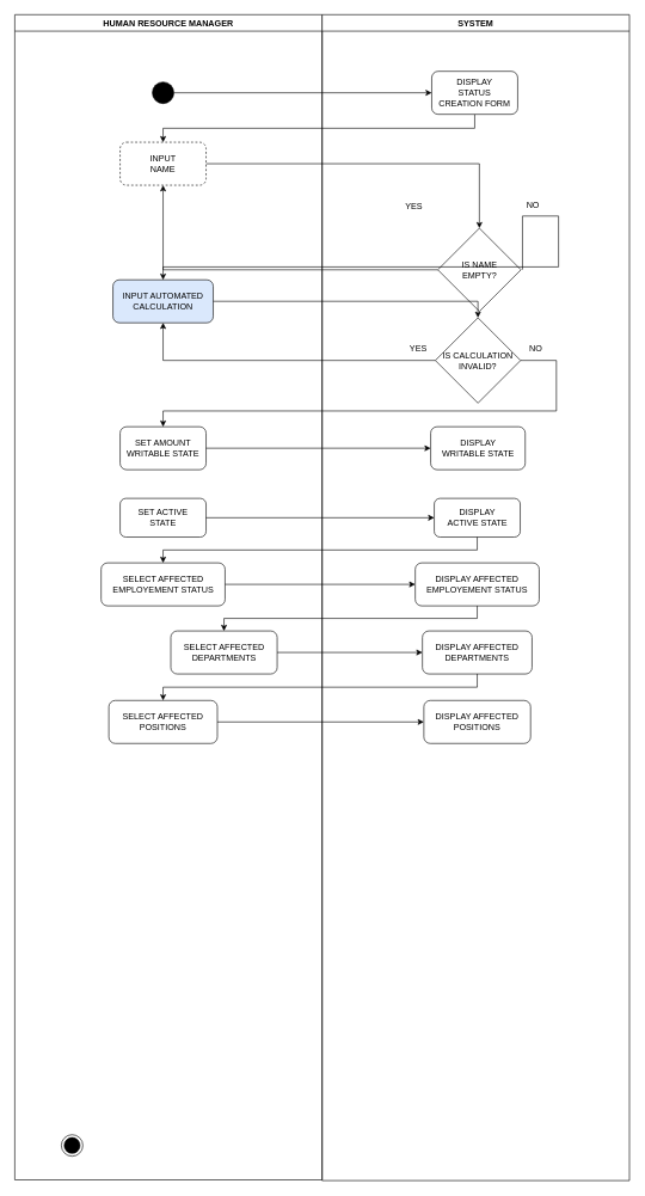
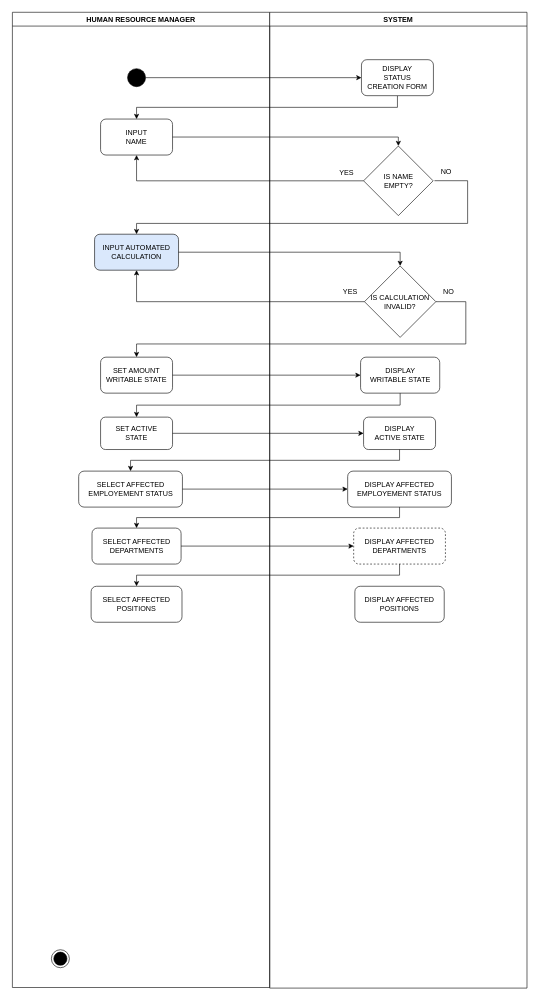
  <mxCell id="0" />
  <mxCell id="1" parent="0" />
  <mxCell id="2" value="HUMAN RESOURCE MANAGER" style="swimlane;whiteSpace=wrap;html=1;" vertex="1" parent="1"><mxGeometry x="20" y="20" width="429" height="1626" as="geometry" /></mxCell>
  <mxCell id="3" value="" style="ellipse;fillColor=strokeColor;" vertex="1" parent="2"><mxGeometry x="192" y="94" width="30" height="30" as="geometry" /></mxCell>
  <mxCell id="4" value="" style="ellipse;html=1;shape=endState;fillColor=strokeColor;" vertex="1" parent="2"><mxGeometry x="65" y="1563" width="30" height="30" as="geometry" /></mxCell>
- <mxCell id="5" value="INPUT&lt;br&gt;NAME" style="rounded=1;whiteSpace=wrap;html=1;dashed=1;" vertex="1" parent="2"><mxGeometry x="147" y="178" width="120" height="60" as="geometry" /></mxCell>
+ <mxCell id="5" value="INPUT&lt;br&gt;NAME" style="rounded=1;whiteSpace=wrap;html=1;" vertex="1" parent="2"><mxGeometry x="147" y="178" width="120" height="60" as="geometry" /></mxCell>
  <mxCell id="6" value="INPUT AUTOMATED&lt;br&gt;CALCULATION" style="rounded=1;whiteSpace=wrap;html=1;fillColor=#dae8fc;" vertex="1" parent="2"><mxGeometry x="137" y="370" width="140" height="60" as="geometry" /></mxCell>
  <mxCell id="7" value="SET AMOUNT&lt;br&gt;WRITABLE STATE" style="rounded=1;whiteSpace=wrap;html=1;" vertex="1" parent="2"><mxGeometry x="147" y="575" width="120" height="60" as="geometry" /></mxCell>
  <mxCell id="8" value="SET ACTIVE&lt;br&gt;STATE" style="rounded=1;whiteSpace=wrap;html=1;" vertex="1" parent="2"><mxGeometry x="147" y="675" width="120" height="54" as="geometry" /></mxCell>
- <mxCell id="9" value="SELECT AFFECTED&lt;br&gt;EMPLOYEMENT STATUS" style="rounded=1;whiteSpace=wrap;html=1;" vertex="1" parent="2"><mxGeometry x="120.5" y="765" width="173" height="60" as="geometry" /></mxCell>
- <mxCell id="10" value="SELECT AFFECTED&lt;br&gt;DEPARTMENTS" style="rounded=1;whiteSpace=wrap;html=1;" vertex="1" parent="2"><mxGeometry x="217.75" y="860" width="148.5" height="60" as="geometry" /></mxCell>
+ <mxCell id="9" value="SELECT AFFECTED&lt;br&gt;EMPLOYEMENT STATUS" style="rounded=1;whiteSpace=wrap;html=1;" vertex="1" parent="2"><mxGeometry x="110.5" y="765" width="173" height="60" as="geometry" /></mxCell>
+ <mxCell id="10" value="SELECT AFFECTED&lt;br&gt;DEPARTMENTS" style="rounded=1;whiteSpace=wrap;html=1;" vertex="1" parent="2"><mxGeometry x="132.75" y="860" width="148.5" height="60" as="geometry" /></mxCell>
  <mxCell id="11" value="SELECT AFFECTED&lt;br&gt;POSITIONS" style="rounded=1;whiteSpace=wrap;html=1;" vertex="1" parent="2"><mxGeometry x="131.25" y="957" width="151.5" height="60" as="geometry" /></mxCell>
  <mxCell id="12" value="SYSTEM" style="swimlane;whiteSpace=wrap;html=1;" vertex="1" parent="1"><mxGeometry x="449" y="20" width="429" height="1627" as="geometry" /></mxCell>
- <mxCell id="13" value="IS NAME&lt;br&gt;EMPTY?" style="rhombus;whiteSpace=wrap;html=1;" vertex="1" parent="12"><mxGeometry x="161.5" y="298" width="116" height="116" as="geometry" /></mxCell>
+ <mxCell id="13" value="IS NAME&lt;br&gt;EMPTY?" style="rhombus;whiteSpace=wrap;html=1;" vertex="1" parent="12"><mxGeometry x="156.5" y="223" width="116" height="116" as="geometry" /></mxCell>
  <mxCell id="14" value="YES" style="text;html=1;align=center;verticalAlign=middle;resizable=0;points=[];autosize=1;strokeColor=none;fillColor=none;" vertex="1" parent="12"><mxGeometry x="107" y="255" width="42" height="26" as="geometry" /></mxCell>
  <mxCell id="15" value="IS CALCULATION&lt;br&gt;INVALID?" style="rhombus;whiteSpace=wrap;html=1;" vertex="1" parent="12"><mxGeometry x="158" y="423" width="119" height="119" as="geometry" /></mxCell>
  <mxCell id="16" value="DISPLAY&lt;br&gt;WRITABLE STATE" style="rounded=1;whiteSpace=wrap;html=1;" vertex="1" parent="12"><mxGeometry x="151.5" y="575" width="132" height="60" as="geometry" /></mxCell>
  <mxCell id="17" value="DISPLAY&lt;br&gt;ACTIVE STATE" style="rounded=1;whiteSpace=wrap;html=1;" vertex="1" parent="12"><mxGeometry x="156.5" y="675" width="120" height="54" as="geometry" /></mxCell>
  <mxCell id="18" value="DISPLAY AFFECTED&lt;br&gt;EMPLOYEMENT STATUS" style="rounded=1;whiteSpace=wrap;html=1;" vertex="1" parent="12"><mxGeometry x="130" y="765" width="173" height="60" as="geometry" /></mxCell>
- <mxCell id="19" value="DISPLAY AFFECTED&lt;br&gt;DEPARTMENTS" style="rounded=1;whiteSpace=wrap;html=1;" vertex="1" parent="12"><mxGeometry x="140" y="860" width="153" height="60" as="geometry" /></mxCell>
+ <mxCell id="19" value="DISPLAY AFFECTED&lt;br&gt;DEPARTMENTS" style="rounded=1;whiteSpace=wrap;html=1;dashed=1;" vertex="1" parent="12"><mxGeometry x="140" y="860" width="153" height="60" as="geometry" /></mxCell>
  <mxCell id="20" value="DISPLAY AFFECTED&lt;br&gt;POSITIONS" style="rounded=1;whiteSpace=wrap;html=1;" vertex="1" parent="12"><mxGeometry x="142" y="957" width="149" height="60" as="geometry" /></mxCell>
  <mxCell id="21" style="edgeStyle=orthogonalEdgeStyle;html=1;exitX=0.5;exitY=1;exitDx=0;exitDy=0;entryX=0.5;entryY=0;entryDx=0;entryDy=0;rounded=0;" edge="1" parent="1" source="22" target="5"><mxGeometry relative="1" as="geometry" /></mxCell>
  <mxCell id="22" value="DISPLAY&lt;br&gt;STATUS&lt;br&gt;CREATION FORM" style="rounded=1;whiteSpace=wrap;html=1;" vertex="1" parent="1"><mxGeometry x="602" y="99" width="120" height="60" as="geometry" /></mxCell>
  <mxCell id="23" style="edgeStyle=none;html=1;exitX=1;exitY=0.5;exitDx=0;exitDy=0;entryX=0;entryY=0.5;entryDx=0;entryDy=0;" edge="1" parent="1" source="3" target="22"><mxGeometry relative="1" as="geometry" /></mxCell>
  <mxCell id="24" style="edgeStyle=orthogonalEdgeStyle;rounded=0;html=1;exitX=1;exitY=0.5;exitDx=0;exitDy=0;entryX=0.5;entryY=0;entryDx=0;entryDy=0;" edge="1" parent="1" source="5" target="13"><mxGeometry relative="1" as="geometry" /></mxCell>
  <mxCell id="25" style="edgeStyle=orthogonalEdgeStyle;rounded=0;html=1;exitX=0;exitY=0.5;exitDx=0;exitDy=0;entryX=0.5;entryY=1;entryDx=0;entryDy=0;" edge="1" parent="1" source="13" target="5"><mxGeometry relative="1" as="geometry" /></mxCell>
  <mxCell id="26" style="edgeStyle=orthogonalEdgeStyle;rounded=0;html=1;exitX=1;exitY=0.5;exitDx=0;exitDy=0;entryX=0.5;entryY=0;entryDx=0;entryDy=0;" edge="1" parent="1" source="6" target="15"><mxGeometry relative="1" as="geometry" /></mxCell>
  <mxCell id="27" style="edgeStyle=orthogonalEdgeStyle;rounded=0;html=1;entryX=0.5;entryY=0;entryDx=0;entryDy=0;exitX=1.019;exitY=0.498;exitDx=0;exitDy=0;exitPerimeter=0;" edge="1" parent="1" source="13" target="6"><mxGeometry relative="1" as="geometry"><mxPoint x="720" y="304" as="sourcePoint" /><Array as="points"><mxPoint x="779" y="301" /><mxPoint x="779" y="372" /><mxPoint x="227" y="372" /></Array></mxGeometry></mxCell>
  <mxCell id="28" value="NO" style="text;html=1;align=center;verticalAlign=middle;resizable=0;points=[];autosize=1;strokeColor=none;fillColor=none;" vertex="1" parent="1"><mxGeometry x="725" y="273" width="36" height="26" as="geometry" /></mxCell>
  <mxCell id="29" style="edgeStyle=orthogonalEdgeStyle;rounded=0;html=1;exitX=0;exitY=0.5;exitDx=0;exitDy=0;entryX=0.5;entryY=1;entryDx=0;entryDy=0;" edge="1" parent="1" source="15" target="6"><mxGeometry relative="1" as="geometry" /></mxCell>
  <mxCell id="30" value="YES" style="text;html=1;align=center;verticalAlign=middle;resizable=0;points=[];autosize=1;strokeColor=none;fillColor=none;" vertex="1" parent="1"><mxGeometry x="562" y="474" width="42" height="26" as="geometry" /></mxCell>
  <mxCell id="31" style="edgeStyle=orthogonalEdgeStyle;rounded=0;html=1;exitX=1;exitY=0.5;exitDx=0;exitDy=0;entryX=0.5;entryY=0;entryDx=0;entryDy=0;" edge="1" parent="1" source="15" target="7"><mxGeometry relative="1" as="geometry"><Array as="points"><mxPoint x="776" y="503" /><mxPoint x="776" y="573" /><mxPoint x="227" y="573" /></Array></mxGeometry></mxCell>
  <mxCell id="32" value="NO" style="text;html=1;align=center;verticalAlign=middle;resizable=0;points=[];autosize=1;strokeColor=none;fillColor=none;" vertex="1" parent="1"><mxGeometry x="729" y="474" width="36" height="26" as="geometry" /></mxCell>
  <mxCell id="33" style="edgeStyle=orthogonalEdgeStyle;rounded=0;html=1;exitX=1;exitY=0.5;exitDx=0;exitDy=0;entryX=0;entryY=0.5;entryDx=0;entryDy=0;" edge="1" parent="1" source="7" target="16"><mxGeometry relative="1" as="geometry" /></mxCell>
+ <mxCell id="34" style="edgeStyle=orthogonalEdgeStyle;rounded=0;html=1;exitX=0.5;exitY=1;exitDx=0;exitDy=0;entryX=0.5;entryY=0;entryDx=0;entryDy=0;" edge="1" parent="1" source="16" target="8"><mxGeometry relative="1" as="geometry" /></mxCell>
  <mxCell id="35" style="edgeStyle=orthogonalEdgeStyle;rounded=0;html=1;exitX=1;exitY=0.5;exitDx=0;exitDy=0;entryX=0;entryY=0.5;entryDx=0;entryDy=0;" edge="1" parent="1" source="8" target="17"><mxGeometry relative="1" as="geometry" /></mxCell>
  <mxCell id="36" style="edgeStyle=orthogonalEdgeStyle;rounded=0;html=1;exitX=0.5;exitY=1;exitDx=0;exitDy=0;entryX=0.5;entryY=0;entryDx=0;entryDy=0;" edge="1" parent="1" source="17" target="9"><mxGeometry relative="1" as="geometry" /></mxCell>
  <mxCell id="37" style="edgeStyle=orthogonalEdgeStyle;rounded=0;html=1;exitX=1;exitY=0.5;exitDx=0;exitDy=0;entryX=0;entryY=0.5;entryDx=0;entryDy=0;" edge="1" parent="1" source="9" target="18"><mxGeometry relative="1" as="geometry" /></mxCell>
  <mxCell id="38" style="edgeStyle=orthogonalEdgeStyle;rounded=0;html=1;exitX=1;exitY=0.5;exitDx=0;exitDy=0;entryX=0;entryY=0.5;entryDx=0;entryDy=0;" edge="1" source="10" target="19" parent="1"><mxGeometry relative="1" as="geometry" /></mxCell>
  <mxCell id="39" style="edgeStyle=orthogonalEdgeStyle;rounded=0;html=1;exitX=0.5;exitY=1;exitDx=0;exitDy=0;entryX=0.5;entryY=0;entryDx=0;entryDy=0;" edge="1" target="10" parent="1" source="18"><mxGeometry relative="1" as="geometry"><mxPoint x="663.5" y="927" as="sourcePoint" /></mxGeometry></mxCell>
  <mxCell id="40" style="edgeStyle=orthogonalEdgeStyle;rounded=0;html=1;exitX=0.5;exitY=1;exitDx=0;exitDy=0;entryX=0.5;entryY=0;entryDx=0;entryDy=0;" edge="1" target="11" parent="1" source="19"><mxGeometry relative="1" as="geometry"><mxPoint x="663.5" y="1073" as="sourcePoint" /></mxGeometry></mxCell>
- <mxCell id="41" style="edgeStyle=orthogonalEdgeStyle;rounded=0;html=1;exitX=1;exitY=0.5;exitDx=0;exitDy=0;entryX=0;entryY=0.5;entryDx=0;entryDy=0;" edge="1" source="11" target="20" parent="1"><mxGeometry relative="1" as="geometry" /></mxCell>
